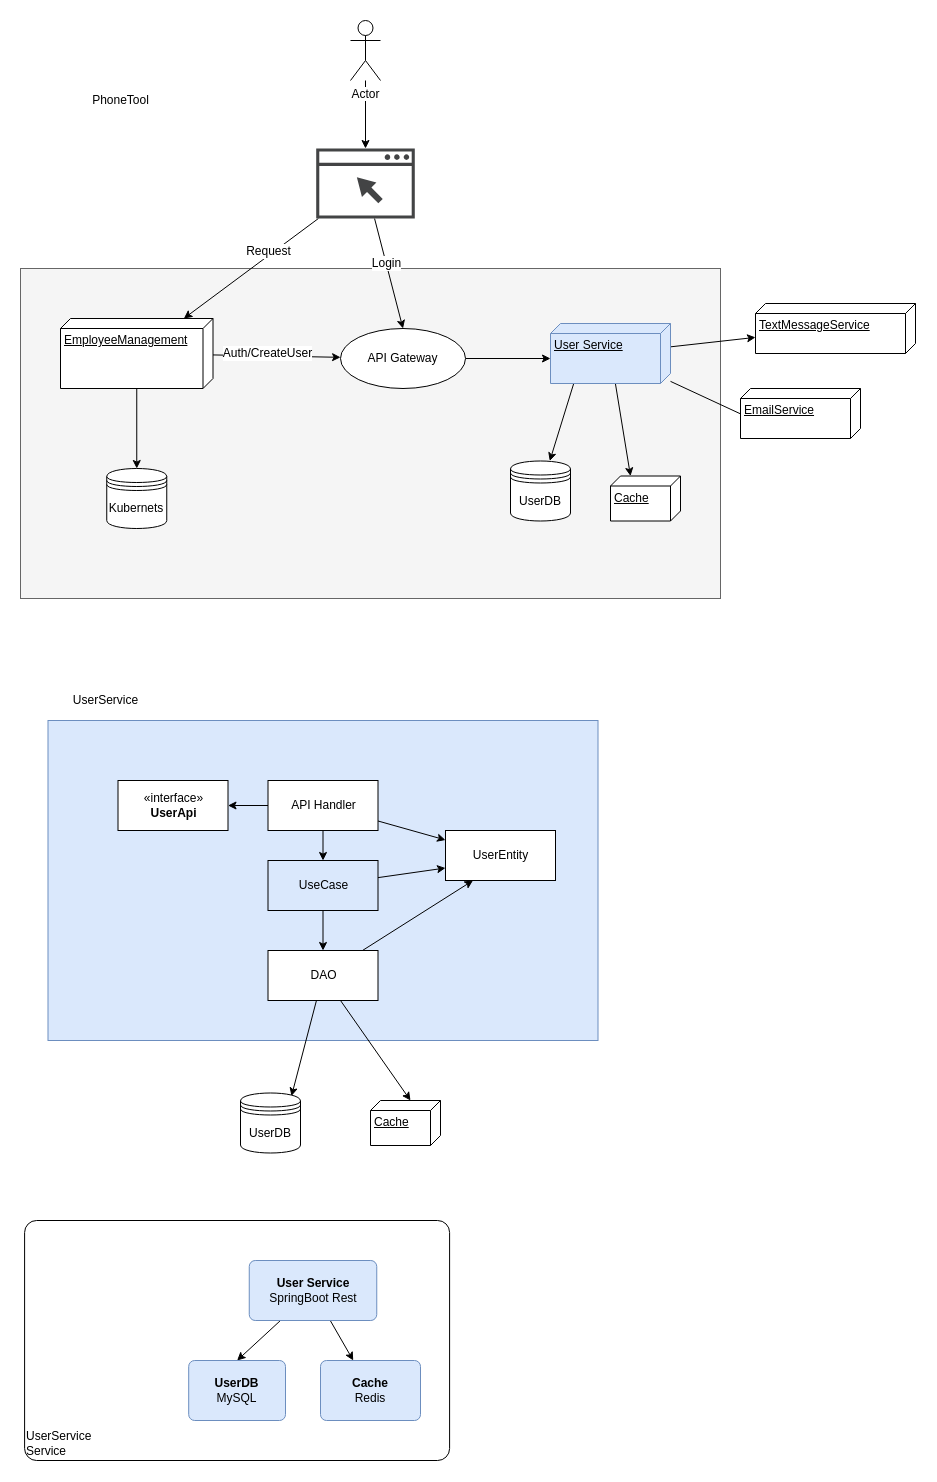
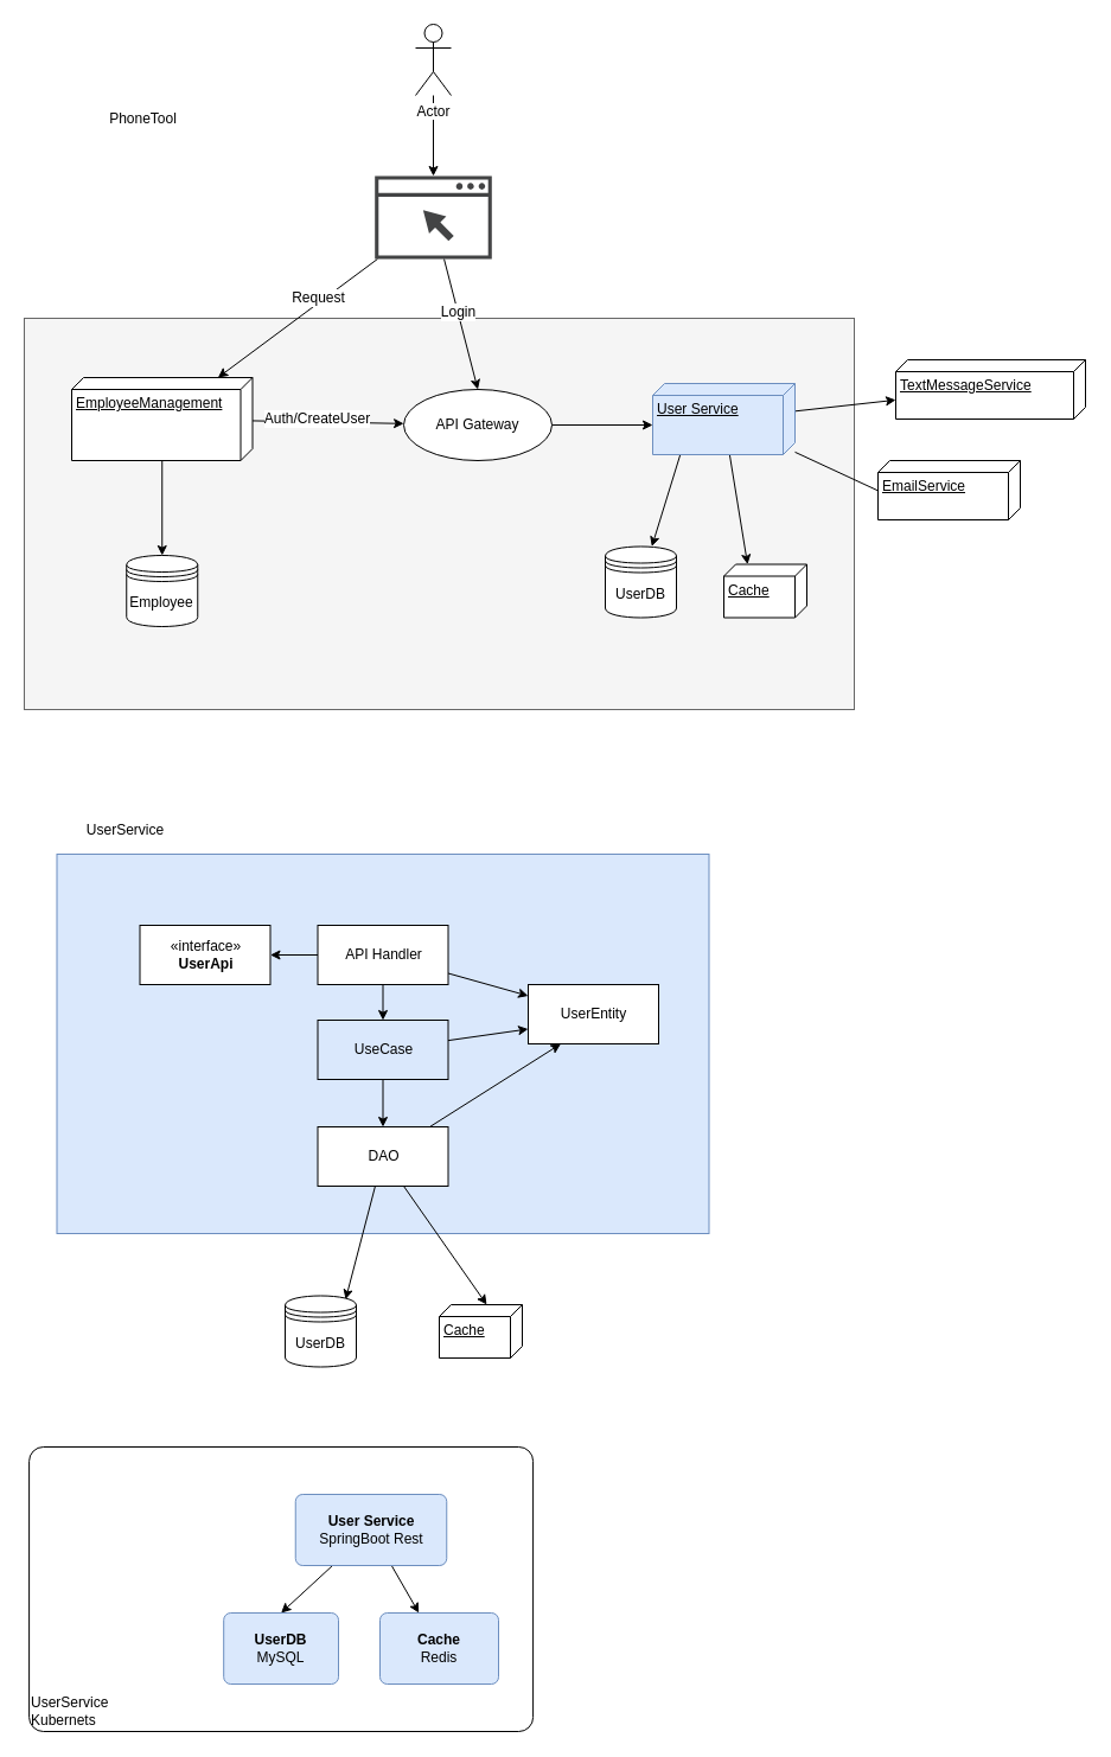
  <mxCell id="0" />
  <mxCell id="1" parent="0" />
  <mxCell id="2" value="" style="rounded=0;whiteSpace=wrap;html=1;fillColor=#dae8fc;strokeColor=#6c8ebf;" vertex="1" parent="1"><mxGeometry x="47.5" y="720" width="550" height="320" as="geometry" /></mxCell>
  <mxCell id="3" value="" style="rounded=0;whiteSpace=wrap;html=1;fillColor=#f5f5f5;strokeColor=#666666;fontColor=#333333;" parent="1" vertex="1"><mxGeometry x="20" y="268" width="700" height="330" as="geometry" /></mxCell>
  <mxCell id="4" value="PhoneTool" style="text;html=1;align=center;verticalAlign=middle;resizable=0;points=[];autosize=1;" parent="1" vertex="1"><mxGeometry x="85" y="90" width="70" height="20" as="geometry" /></mxCell>
  <mxCell id="5" style="edgeStyle=none;rounded=0;orthogonalLoop=1;jettySize=auto;html=1;" parent="1" source="6" target="11" edge="1"><mxGeometry relative="1" as="geometry" /></mxCell>
  <mxCell id="6" value="Actor" style="shape=umlActor;verticalLabelPosition=bottom;labelBackgroundColor=#ffffff;verticalAlign=top;html=1;" parent="1" vertex="1"><mxGeometry x="350" y="20" width="30" height="60" as="geometry" /></mxCell>
  <mxCell id="7" style="edgeStyle=none;rounded=0;orthogonalLoop=1;jettySize=auto;html=1;entryX=0.5;entryY=0;entryDx=0;entryDy=0;" parent="1" source="11" target="28" edge="1"><mxGeometry relative="1" as="geometry" /></mxCell>
  <mxCell id="8" value="Login" style="text;html=1;align=center;verticalAlign=middle;resizable=0;points=[];labelBackgroundColor=#ffffff;" parent="7" vertex="1" connectable="0"><mxGeometry x="-0.189" relative="1" as="geometry"><mxPoint as="offset" /></mxGeometry></mxCell>
  <mxCell id="9" style="edgeStyle=none;rounded=0;orthogonalLoop=1;jettySize=auto;html=1;" parent="1" source="11" target="22" edge="1"><mxGeometry relative="1" as="geometry" /></mxCell>
  <mxCell id="10" value="Request" style="text;html=1;align=center;verticalAlign=middle;resizable=0;points=[];labelBackgroundColor=#ffffff;" parent="9" vertex="1" connectable="0"><mxGeometry x="-0.29" y="-4" relative="1" as="geometry"><mxPoint as="offset" /></mxGeometry></mxCell>
  <mxCell id="11" value="" style="pointerEvents=1;shadow=0;dashed=0;html=1;strokeColor=none;fillColor=#434445;aspect=fixed;labelPosition=center;verticalLabelPosition=bottom;verticalAlign=top;align=center;outlineConnect=0;shape=mxgraph.vvd.web_browser;" parent="1" vertex="1"><mxGeometry x="315.7" y="148" width="98.59" height="70" as="geometry" /></mxCell>
- <mxCell id="12" value="Kubernets" style="shape=datastore;whiteSpace=wrap;html=1;" parent="1" vertex="1"><mxGeometry x="106.25" y="468" width="60" height="60" as="geometry" /></mxCell>
+ <mxCell id="12" value="Employee" style="shape=datastore;whiteSpace=wrap;html=1;" parent="1" vertex="1"><mxGeometry x="106.25" y="468" width="60" height="60" as="geometry" /></mxCell>
  <mxCell id="13" style="edgeStyle=none;rounded=0;orthogonalLoop=1;jettySize=auto;html=1;exitX=1.003;exitY=0.807;exitDx=0;exitDy=0;exitPerimeter=0;" parent="1" source="17" target="18" edge="1"><mxGeometry relative="1" as="geometry" /></mxCell>
  <mxCell id="14" style="edgeStyle=none;rounded=0;orthogonalLoop=1;jettySize=auto;html=1;entryX=0;entryY=0;entryDx=0;entryDy=50;entryPerimeter=0;" parent="1" source="17" target="23" edge="1"><mxGeometry relative="1" as="geometry" /></mxCell>
  <mxCell id="15" style="edgeStyle=none;rounded=0;orthogonalLoop=1;jettySize=auto;html=1;entryX=0;entryY=0;entryDx=30;entryDy=110;entryPerimeter=0;" parent="1" source="17" target="24" edge="1"><mxGeometry relative="1" as="geometry" /></mxCell>
  <mxCell id="16" style="edgeStyle=none;rounded=0;orthogonalLoop=1;jettySize=auto;html=1;" parent="1" source="17" target="25" edge="1"><mxGeometry relative="1" as="geometry" /></mxCell>
  <mxCell id="17" value="User Service" style="verticalAlign=top;align=left;spacingTop=8;spacingLeft=2;spacingRight=12;shape=cube;size=10;direction=south;fontStyle=4;html=1;fillColor=#dae8fc;strokeColor=#6c8ebf;" parent="1" vertex="1"><mxGeometry x="550" y="323" width="120" height="60" as="geometry" /></mxCell>
  <mxCell id="18" value="UserDB&lt;br&gt;" style="shape=datastore;whiteSpace=wrap;html=1;" parent="1" vertex="1"><mxGeometry x="510" y="460.5" width="60" height="60" as="geometry" /></mxCell>
  <mxCell id="19" style="edgeStyle=none;rounded=0;orthogonalLoop=1;jettySize=auto;html=1;" parent="1" source="22" target="28" edge="1"><mxGeometry relative="1" as="geometry" /></mxCell>
  <mxCell id="20" value="Auth/CreateUser" style="text;html=1;align=center;verticalAlign=middle;resizable=0;points=[];labelBackgroundColor=#ffffff;" parent="19" vertex="1" connectable="0"><mxGeometry x="-0.158" y="3" relative="1" as="geometry"><mxPoint as="offset" /></mxGeometry></mxCell>
  <mxCell id="21" style="edgeStyle=none;rounded=0;orthogonalLoop=1;jettySize=auto;html=1;entryX=0.5;entryY=0;entryDx=0;entryDy=0;" parent="1" source="22" target="12" edge="1"><mxGeometry relative="1" as="geometry" /></mxCell>
  <mxCell id="22" value="EmployeeManagement" style="verticalAlign=top;align=left;spacingTop=8;spacingLeft=2;spacingRight=12;shape=cube;size=10;direction=south;fontStyle=4;html=1;" parent="1" vertex="1"><mxGeometry x="60" y="318" width="152.5" height="70" as="geometry" /></mxCell>
  <mxCell id="23" value="Cache&lt;br&gt;" style="verticalAlign=top;align=left;spacingTop=8;spacingLeft=2;spacingRight=12;shape=cube;size=10;direction=south;fontStyle=4;html=1;" parent="1" vertex="1"><mxGeometry x="610" y="475.5" width="70" height="45" as="geometry" /></mxCell>
  <mxCell id="24" value="EmailService&lt;br&gt;" style="verticalAlign=top;align=left;spacingTop=8;spacingLeft=2;spacingRight=12;shape=cube;size=10;direction=south;fontStyle=4;html=1;" parent="1" vertex="1"><mxGeometry x="740" y="388" width="120" height="50" as="geometry" /></mxCell>
  <mxCell id="25" value="TextMessageService&lt;br&gt;" style="verticalAlign=top;align=left;spacingTop=8;spacingLeft=2;spacingRight=12;shape=cube;size=10;direction=south;fontStyle=4;html=1;" parent="1" vertex="1"><mxGeometry x="755" y="303" width="160" height="50" as="geometry" /></mxCell>
  <mxCell id="26" value="UserService&lt;br&gt;" style="text;html=1;align=center;verticalAlign=middle;resizable=0;points=[];autosize=1;" parent="1" vertex="1"><mxGeometry x="65" y="690" width="80" height="20" as="geometry" /></mxCell>
  <mxCell id="27" style="edgeStyle=none;rounded=0;orthogonalLoop=1;jettySize=auto;html=1;entryX=0;entryY=0;entryDx=35;entryDy=120;entryPerimeter=0;" edge="1" parent="1" source="28" target="17"><mxGeometry relative="1" as="geometry" /></mxCell>
  <mxCell id="28" value="API Gateway" style="ellipse;whiteSpace=wrap;html=1;" vertex="1" parent="1"><mxGeometry x="340" y="328" width="125" height="60" as="geometry" /></mxCell>
  <mxCell id="29" value="«interface»&lt;br&gt;&lt;b&gt;UserApi&lt;/b&gt;" style="html=1;" vertex="1" parent="1"><mxGeometry x="117.5" y="780" width="110" height="50" as="geometry" /></mxCell>
  <mxCell id="30" style="edgeStyle=none;rounded=0;orthogonalLoop=1;jettySize=auto;html=1;" edge="1" parent="1" source="33" target="29"><mxGeometry relative="1" as="geometry" /></mxCell>
  <mxCell id="31" style="edgeStyle=none;rounded=0;orthogonalLoop=1;jettySize=auto;html=1;entryX=0.5;entryY=0;entryDx=0;entryDy=0;" edge="1" parent="1" source="33" target="36"><mxGeometry relative="1" as="geometry" /></mxCell>
  <mxCell id="32" style="edgeStyle=none;rounded=0;orthogonalLoop=1;jettySize=auto;html=1;" edge="1" parent="1" source="33" target="37"><mxGeometry relative="1" as="geometry" /></mxCell>
  <mxCell id="33" value="API Handler" style="html=1;" vertex="1" parent="1"><mxGeometry x="267.5" y="780" width="110" height="50" as="geometry" /></mxCell>
  <mxCell id="34" style="edgeStyle=none;rounded=0;orthogonalLoop=1;jettySize=auto;html=1;entryX=0;entryY=0.75;entryDx=0;entryDy=0;" edge="1" parent="1" source="36" target="37"><mxGeometry relative="1" as="geometry" /></mxCell>
  <mxCell id="35" style="edgeStyle=none;rounded=0;orthogonalLoop=1;jettySize=auto;html=1;" edge="1" parent="1" source="36" target="41"><mxGeometry relative="1" as="geometry" /></mxCell>
  <mxCell id="36" value="UseCase" style="html=1;fillColor=#dae8fc;" vertex="1" parent="1"><mxGeometry x="267.5" y="860" width="110" height="50" as="geometry" /></mxCell>
  <mxCell id="37" value="UserEntity" style="html=1;" vertex="1" parent="1"><mxGeometry x="445" y="830" width="110" height="50" as="geometry" /></mxCell>
  <mxCell id="38" style="edgeStyle=none;rounded=0;orthogonalLoop=1;jettySize=auto;html=1;entryX=0.25;entryY=1;entryDx=0;entryDy=0;" edge="1" parent="1" source="41" target="37"><mxGeometry relative="1" as="geometry" /></mxCell>
  <mxCell id="39" style="edgeStyle=none;rounded=0;orthogonalLoop=1;jettySize=auto;html=1;entryX=0;entryY=0;entryDx=0;entryDy=30;entryPerimeter=0;" edge="1" parent="1" source="41" target="43"><mxGeometry relative="1" as="geometry" /></mxCell>
  <mxCell id="40" style="edgeStyle=none;rounded=0;orthogonalLoop=1;jettySize=auto;html=1;entryX=0.85;entryY=0.05;entryDx=0;entryDy=0;entryPerimeter=0;" edge="1" parent="1" source="41" target="42"><mxGeometry relative="1" as="geometry" /></mxCell>
  <mxCell id="41" value="DAO" style="html=1;" vertex="1" parent="1"><mxGeometry x="267.5" y="950" width="110" height="50" as="geometry" /></mxCell>
  <mxCell id="42" value="UserDB&lt;br&gt;" style="shape=datastore;whiteSpace=wrap;html=1;" vertex="1" parent="1"><mxGeometry x="240" y="1092.5" width="60" height="60" as="geometry" /></mxCell>
  <mxCell id="43" value="Cache&lt;br&gt;" style="verticalAlign=top;align=left;spacingTop=8;spacingLeft=2;spacingRight=12;shape=cube;size=10;direction=south;fontStyle=4;html=1;" vertex="1" parent="1"><mxGeometry x="370" y="1100" width="70" height="45" as="geometry" /></mxCell>
- <mxCell id="44" value="&lt;div style=&quot;text-align: left&quot;&gt;UserService&lt;/div&gt;&lt;div style=&quot;text-align: left&quot;&gt;Service&lt;/div&gt;" style="rounded=1;whiteSpace=wrap;html=1;labelBackgroundColor=none;fillColor=#ffffff;fontColor=#000000;align=left;arcSize=5;strokeColor=#000000;verticalAlign=bottom;points=[[0.25,0,0],[0.5,0,0],[0.75,0,0],[1,0.25,0],[1,0.5,0],[1,0.75,0],[0.75,1,0],[0.5,1,0],[0.25,1,0],[0,0.75,0],[0,0.5,0],[0,0.25,0]];" vertex="1" parent="1"><mxGeometry x="24.1" y="1220" width="425" height="240" as="geometry" /></mxCell>
+ <mxCell id="44" value="&lt;div style=&quot;text-align: left&quot;&gt;UserService&lt;/div&gt;&lt;div style=&quot;text-align: left&quot;&gt;Kubernets&lt;/div&gt;" style="rounded=1;whiteSpace=wrap;html=1;labelBackgroundColor=none;fillColor=#ffffff;fontColor=#000000;align=left;arcSize=5;strokeColor=#000000;verticalAlign=bottom;points=[[0.25,0,0],[0.5,0,0],[0.75,0,0],[1,0.25,0],[1,0.5,0],[1,0.75,0],[0.75,1,0],[0.5,1,0],[0.25,1,0],[0,0.75,0],[0,0.5,0],[0,0.25,0]];" vertex="1" parent="1"><mxGeometry x="24.1" y="1220" width="425" height="240" as="geometry" /></mxCell>
  <mxCell id="45" style="edgeStyle=none;rounded=0;orthogonalLoop=1;jettySize=auto;html=1;entryX=0.5;entryY=0;entryDx=0;entryDy=0;entryPerimeter=0;" edge="1" parent="1" source="47" target="48"><mxGeometry relative="1" as="geometry" /></mxCell>
  <mxCell id="46" style="edgeStyle=none;rounded=0;orthogonalLoop=1;jettySize=auto;html=1;" edge="1" parent="1" source="47" target="49"><mxGeometry relative="1" as="geometry" /></mxCell>
  <mxCell id="47" value="&lt;b&gt;User Service&lt;/b&gt;&lt;br&gt;SpringBoot Rest" style="rounded=1;whiteSpace=wrap;html=1;labelBackgroundColor=none;fillColor=#dae8fc;fontColor=#000000;align=center;arcSize=10;strokeColor=#6c8ebf;points=[[0.25,0,0],[0.5,0,0],[0.75,0,0],[1,0.25,0],[1,0.5,0],[1,0.75,0],[0.75,1,0],[0.5,1,0],[0.25,1,0],[0,0.75,0],[0,0.5,0],[0,0.25,0]];" vertex="1" parent="1"><mxGeometry x="248.75" y="1260" width="127.5" height="60" as="geometry" /></mxCell>
  <mxCell id="48" value="&lt;b&gt;UserDB&lt;/b&gt;&lt;br&gt;MySQL" style="rounded=1;whiteSpace=wrap;html=1;labelBackgroundColor=none;fillColor=#dae8fc;fontColor=#000000;align=center;arcSize=10;strokeColor=#6c8ebf;points=[[0.25,0,0],[0.5,0,0],[0.75,0,0],[1,0.25,0],[1,0.5,0],[1,0.75,0],[0.75,1,0],[0.5,1,0],[0.25,1,0],[0,0.75,0],[0,0.5,0],[0,0.25,0]];" vertex="1" parent="1"><mxGeometry x="188.2" y="1360" width="96.8" height="60" as="geometry" /></mxCell>
  <mxCell id="49" value="&lt;b&gt;Cache&lt;/b&gt;&lt;br&gt;Redis" style="rounded=1;whiteSpace=wrap;html=1;labelBackgroundColor=none;fillColor=#dae8fc;fontColor=#000000;align=center;arcSize=10;strokeColor=#6c8ebf;points=[[0.25,0,0],[0.5,0,0],[0.75,0,0],[1,0.25,0],[1,0.5,0],[1,0.75,0],[0.75,1,0],[0.5,1,0],[0.25,1,0],[0,0.75,0],[0,0.5,0],[0,0.25,0]];" vertex="1" parent="1"><mxGeometry x="320" y="1360" width="100" height="60" as="geometry" /></mxCell>
